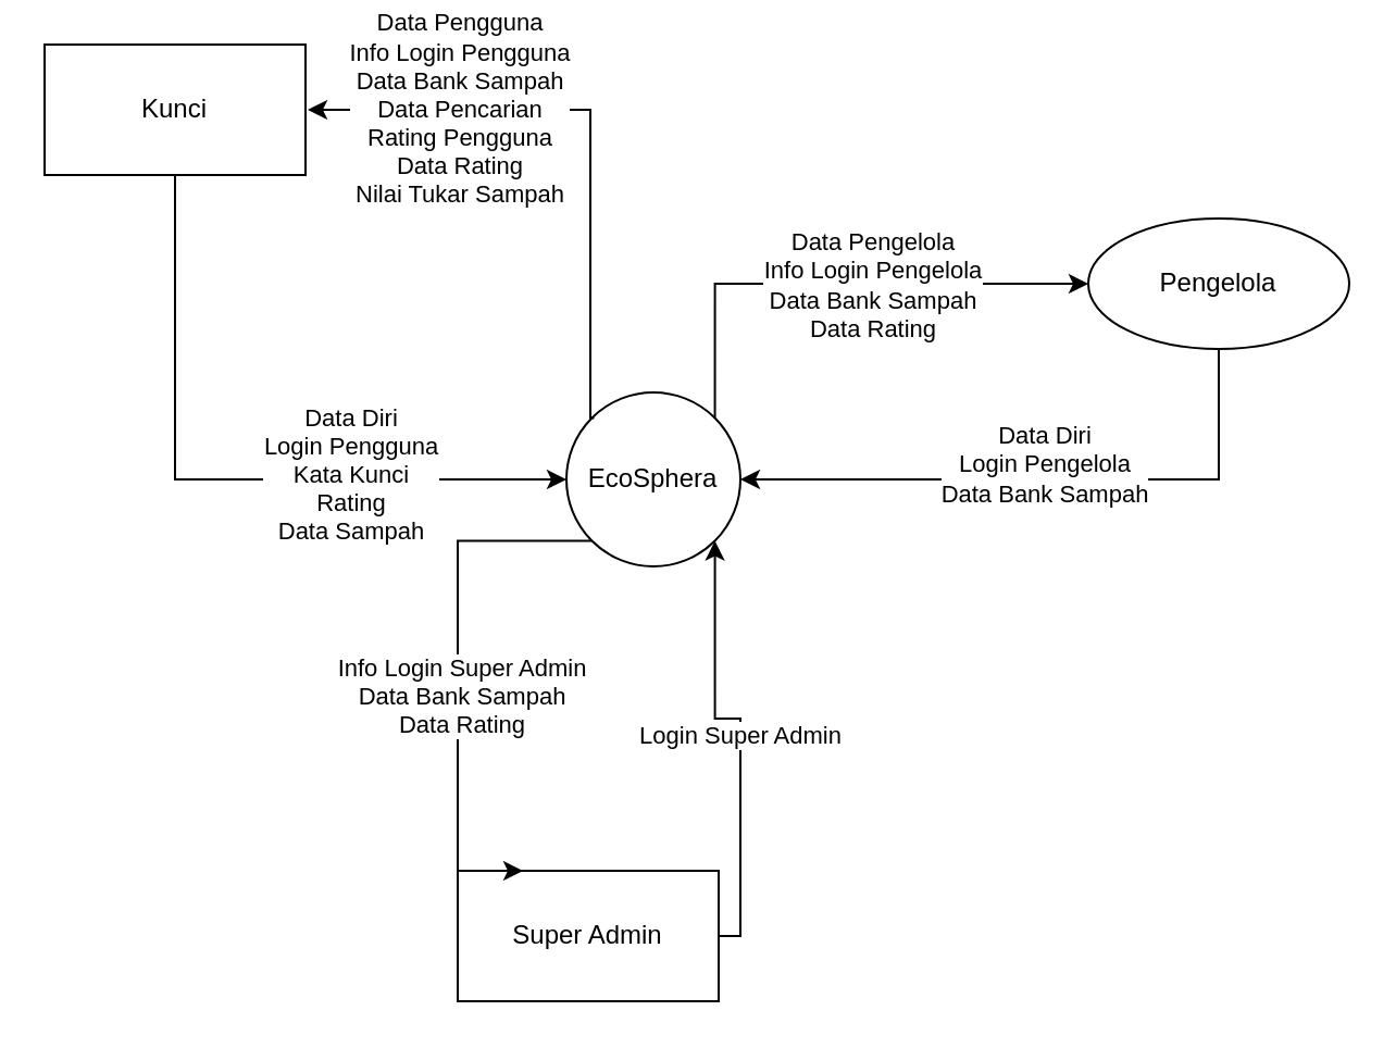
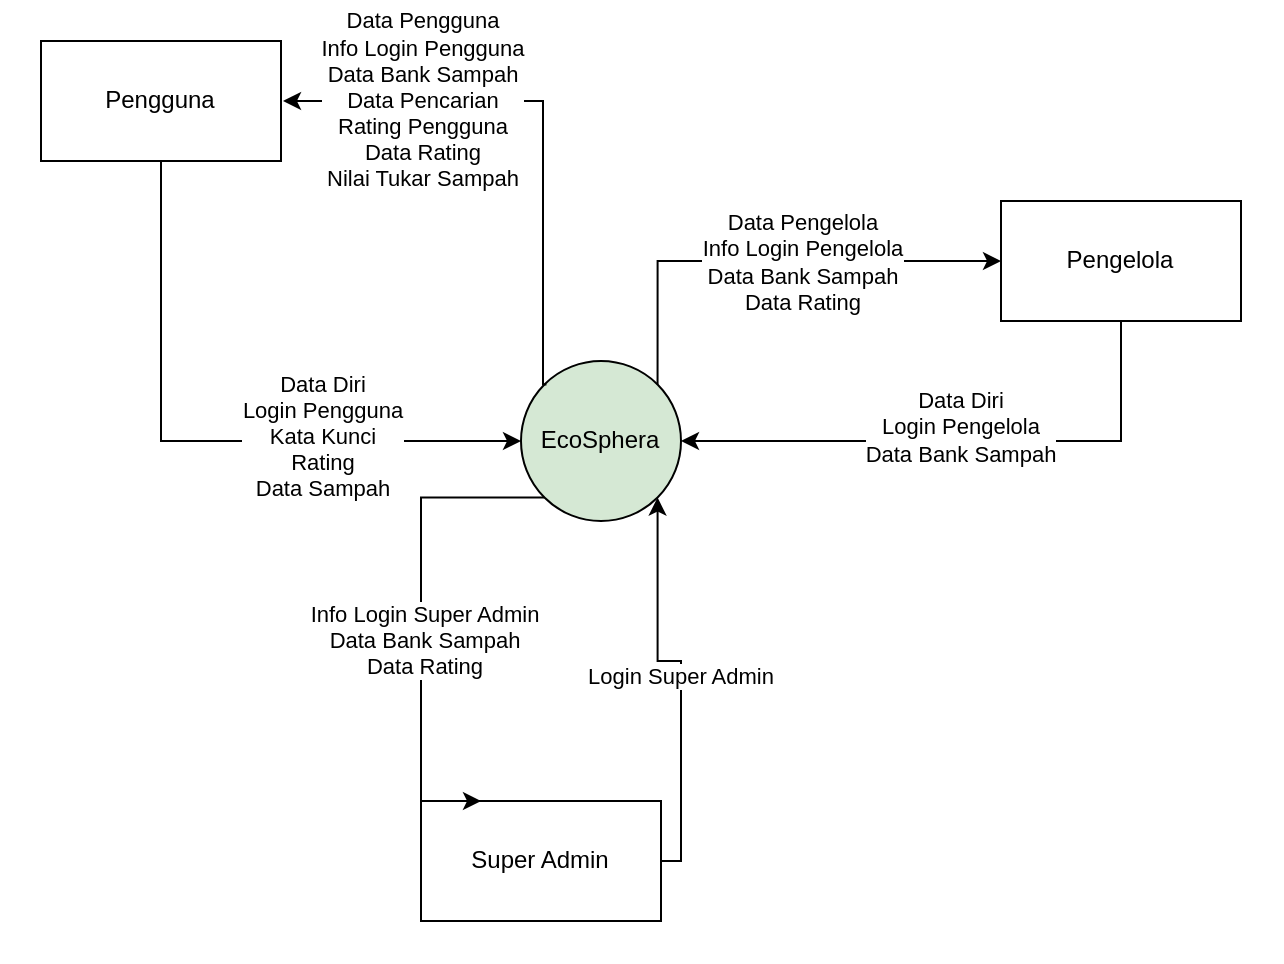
  <mxCell id="0" />
  <mxCell id="1" parent="0" />
- <mxCell id="2" value="Kunci" style="rounded=0;whiteSpace=wrap;html=1;" parent="1" vertex="1"><mxGeometry x="20" y="20" width="120" height="60" as="geometry" /></mxCell>
- <mxCell id="3" value="EcoSphera" style="ellipse;whiteSpace=wrap;html=1;aspect=fixed;" parent="1" vertex="1"><mxGeometry x="260" y="180" width="80" height="80" as="geometry" /></mxCell>
+ <mxCell id="2" value="Pengguna" style="rounded=0;whiteSpace=wrap;html=1;" parent="1" vertex="1"><mxGeometry x="20" y="20" width="120" height="60" as="geometry" /></mxCell>
+ <mxCell id="3" value="EcoSphera" style="ellipse;whiteSpace=wrap;html=1;aspect=fixed;fillColor=#d5e8d4;" parent="1" vertex="1"><mxGeometry x="260" y="180" width="80" height="80" as="geometry" /></mxCell>
  <mxCell id="4" value="" style="endArrow=classic;html=1;rounded=0;exitX=0.5;exitY=1;exitDx=0;exitDy=0;entryX=0;entryY=0.5;entryDx=0;entryDy=0;edgeStyle=orthogonalEdgeStyle;" parent="1" source="2" target="3" edge="1"><mxGeometry width="50" height="50" relative="1" as="geometry"><mxPoint x="320" y="200" as="sourcePoint" /><mxPoint x="370" y="150" as="targetPoint" /></mxGeometry></mxCell>
  <mxCell id="5" value="Data Diri&lt;br&gt;Login Pengguna&lt;br&gt;Kata Kunci&lt;br&gt;Rating&lt;br&gt;Data Sampah" style="edgeLabel;html=1;align=center;verticalAlign=middle;resizable=0;points=[];" parent="4" vertex="1" connectable="0"><mxGeometry x="0.225" y="3" relative="1" as="geometry"><mxPoint x="24" as="offset" /></mxGeometry></mxCell>
  <mxCell id="6" value="Data Pengguna&lt;br&gt;Info Login Pengguna&lt;br&gt;Data Bank Sampah&lt;br&gt;Data Pencarian&lt;br&gt;Rating Pengguna&lt;br&gt;Data Rating&lt;br&gt;Nilai Tukar Sampah" style="endArrow=classic;html=1;rounded=0;exitX=0;exitY=0;exitDx=0;exitDy=0;entryX=1;entryY=0.5;entryDx=0;entryDy=0;edgeStyle=orthogonalEdgeStyle;" parent="1" edge="1"><mxGeometry x="0.488" width="50" height="50" relative="1" as="geometry"><mxPoint x="272.716" y="191.716" as="sourcePoint" /><mxPoint x="141" y="50" as="targetPoint" /><Array as="points"><mxPoint x="271" y="192" /><mxPoint x="271" y="50" /></Array><mxPoint as="offset" /></mxGeometry></mxCell>
- <mxCell id="7" value="Pengelola" style="ellipse;whiteSpace=wrap;html=1;" parent="1" vertex="1"><mxGeometry x="500" y="100" width="120" height="60" as="geometry" /></mxCell>
+ <mxCell id="7" value="Pengelola" style="rounded=0;whiteSpace=wrap;html=1;" parent="1" vertex="1"><mxGeometry x="500" y="100" width="120" height="60" as="geometry" /></mxCell>
  <mxCell id="8" value="" style="endArrow=classic;html=1;rounded=0;exitX=1;exitY=0;exitDx=0;exitDy=0;entryX=0;entryY=0.5;entryDx=0;entryDy=0;edgeStyle=orthogonalEdgeStyle;" parent="1" source="3" target="7" edge="1"><mxGeometry width="50" height="50" relative="1" as="geometry"><mxPoint x="330" y="170" as="sourcePoint" /><mxPoint x="380" y="120" as="targetPoint" /><Array as="points"><mxPoint x="328" y="130" /></Array></mxGeometry></mxCell>
  <mxCell id="9" value="&#10;&lt;span style=&quot;color: rgb(0, 0, 0); font-family: Helvetica; font-size: 11px; font-style: normal; font-variant-ligatures: normal; font-variant-caps: normal; font-weight: 400; letter-spacing: normal; orphans: 2; text-align: center; text-indent: 0px; text-transform: none; widows: 2; word-spacing: 0px; -webkit-text-stroke-width: 0px; background-color: rgb(255, 255, 255); text-decoration-thickness: initial; text-decoration-style: initial; text-decoration-color: initial; float: none; display: inline !important;&quot;&gt;Data Diri&lt;/span&gt;&lt;br style=&quot;color: rgb(0, 0, 0); font-family: Helvetica; font-size: 11px; font-style: normal; font-variant-ligatures: normal; font-variant-caps: normal; font-weight: 400; letter-spacing: normal; orphans: 2; text-align: center; text-indent: 0px; text-transform: none; widows: 2; word-spacing: 0px; -webkit-text-stroke-width: 0px; text-decoration-thickness: initial; text-decoration-style: initial; text-decoration-color: initial;&quot;&gt;&lt;span style=&quot;color: rgb(0, 0, 0); font-family: Helvetica; font-size: 11px; font-style: normal; font-variant-ligatures: normal; font-variant-caps: normal; font-weight: 400; letter-spacing: normal; orphans: 2; text-align: center; text-indent: 0px; text-transform: none; widows: 2; word-spacing: 0px; -webkit-text-stroke-width: 0px; background-color: rgb(255, 255, 255); text-decoration-thickness: initial; text-decoration-style: initial; text-decoration-color: initial; float: none; display: inline !important;&quot;&gt;Login Pengelola&lt;/span&gt;&lt;br style=&quot;color: rgb(0, 0, 0); font-family: Helvetica; font-size: 11px; font-style: normal; font-variant-ligatures: normal; font-variant-caps: normal; font-weight: 400; letter-spacing: normal; orphans: 2; text-align: center; text-indent: 0px; text-transform: none; widows: 2; word-spacing: 0px; -webkit-text-stroke-width: 0px; text-decoration-thickness: initial; text-decoration-style: initial; text-decoration-color: initial;&quot;&gt;&lt;span style=&quot;color: rgb(0, 0, 0); font-family: Helvetica; font-size: 11px; font-style: normal; font-variant-ligatures: normal; font-variant-caps: normal; font-weight: 400; letter-spacing: normal; orphans: 2; text-align: center; text-indent: 0px; text-transform: none; widows: 2; word-spacing: 0px; -webkit-text-stroke-width: 0px; background-color: rgb(255, 255, 255); text-decoration-thickness: initial; text-decoration-style: initial; text-decoration-color: initial; float: none; display: inline !important;&quot;&gt;Data Bank Sampah&lt;/span&gt;&#10;&#10;" style="endArrow=classic;html=1;rounded=0;entryX=1;entryY=0.5;entryDx=0;entryDy=0;exitX=0.5;exitY=1;exitDx=0;exitDy=0;edgeStyle=orthogonalEdgeStyle;" parent="1" source="7" target="3" edge="1"><mxGeometry width="50" height="50" relative="1" as="geometry"><mxPoint x="490" y="280" as="sourcePoint" /><mxPoint x="540" y="230" as="targetPoint" /></mxGeometry></mxCell>
  <mxCell id="10" value="Data Pengelola&lt;br&gt;Info Login Pengelola&lt;br&gt;Data Bank Sampah&lt;br&gt;Data Rating" style="edgeLabel;html=1;align=center;verticalAlign=middle;resizable=0;points=[];" parent="9" vertex="1" connectable="0"><mxGeometry x="0.1" relative="1" as="geometry"><mxPoint x="-66" y="-90" as="offset" /></mxGeometry></mxCell>
  <mxCell id="11" value="Super Admin" style="rounded=0;whiteSpace=wrap;html=1;" parent="1" vertex="1"><mxGeometry x="210" y="400" width="120" height="60" as="geometry" /></mxCell>
  <mxCell id="12" value="Login Super Admin" style="endArrow=classic;html=1;rounded=0;exitX=1;exitY=0.5;exitDx=0;exitDy=0;entryX=1;entryY=1;entryDx=0;entryDy=0;edgeStyle=orthogonalEdgeStyle;" parent="1" source="11" target="3" edge="1"><mxGeometry width="50" height="50" relative="1" as="geometry"><mxPoint x="280" y="280" as="sourcePoint" /><mxPoint x="320" y="250" as="targetPoint" /></mxGeometry></mxCell>
  <mxCell id="13" value="" style="endArrow=classic;html=1;rounded=0;entryX=0.25;entryY=0;entryDx=0;entryDy=0;exitX=0;exitY=1;exitDx=0;exitDy=0;edgeStyle=orthogonalEdgeStyle;" parent="1" source="3" target="11" edge="1"><mxGeometry width="50" height="50" relative="1" as="geometry"><mxPoint x="250" y="280" as="sourcePoint" /><mxPoint x="300" y="230" as="targetPoint" /><Array as="points"><mxPoint x="210" y="248" /></Array></mxGeometry></mxCell>
  <mxCell id="14" value="Info Login Super Admin&lt;br&gt;Data Bank Sampah&lt;br&gt;Data Rating" style="edgeLabel;html=1;align=center;verticalAlign=middle;resizable=0;points=[];" parent="13" vertex="1" connectable="0"><mxGeometry x="0.091" y="1" relative="1" as="geometry"><mxPoint as="offset" /></mxGeometry></mxCell>
